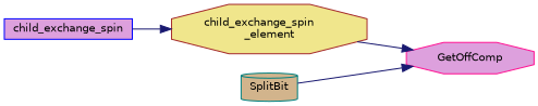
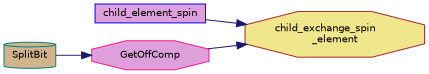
  digraph {
    rankdir=LR
    node [fillcolor=plum fontname=Helvetica fontsize=10 shape=octagon style=filled]
    edge [color=midnightblue fontname=Helvetica fontsize=10 labelfontname=Helvetica labelfontsize=10 style=solid]
-   n1 [color=blue fontcolor=black height=0.2 label=child_exchange_spin shape=box width=0.4]
+   n1 [color=blue fontcolor=black height=0.2 label=child_element_spin shape=box width=0.4]
    n2 [color=brown fillcolor=khaki height=0.2 label="child_exchange_spin\l_element" width=0.4]
    n3 [color=deeppink height=0.2 label=GetOffComp width=0.4]
    n4 [color=teal fillcolor=tan height=0.2 label=SplitBit shape=cylinder width=0.4]
    n1 -> n2
-   n2 -> n3
+   n3 -> n2
    n4 -> n3
  }
